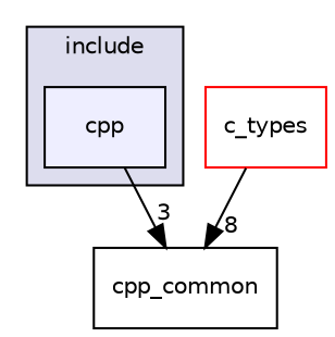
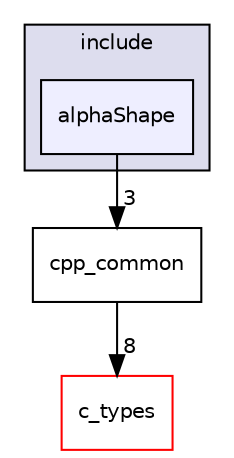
  digraph {
    compound=true
    node [fontname=Helvetica fontsize=10 shape=box style=filled]
    edge [labeldistance=1.5 labelfontname=Helvetica labelfontsize=10]
-   n1 [fillcolor="#eeeeff" label=cpp pencolor=black]
+   n1 [fillcolor="#eeeeff" label=alphaShape pencolor=black]
    n2 [label=cpp_common style=""]
    n3 [color=red fillcolor=white label=c_types]
    subgraph cluster_1 {
      bgcolor="#ddddee"
      fontname=Helvetica
      fontsize=10
      label=include
      pencolor=black
      n1
    }
    n1 -> n2 [headlabel=3]
-   n3 -> n2 [headlabel=8]
+   n2 -> n3 [headlabel=8]
  }
